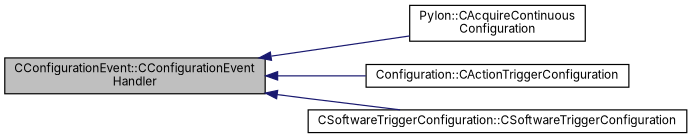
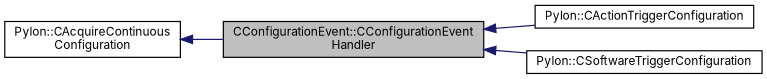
  digraph {
    fontname=Inter
    rankdir=LR
    node [color=black fillcolor=white fontname=Inter fontsize=10 shape=record style=filled]
    edge [color=midnightblue dir=back fontname=Inter fontsize=10 labelfontname=Helvetica labelfontsize=10 style=solid]
    n1 [fillcolor=grey75 fontcolor=black height=0.2 label="CConfigurationEvent::CConfigurationEvent\lHandler" width=0.4]
    n2 [height=0.2 label="Pylon::CAcquireContinuous\lConfiguration" width=0.4]
-   n3 [height=0.2 label="Configuration::CActionTriggerConfiguration" width=0.4]
-   n4 [height=0.2 label="CSoftwareTriggerConfiguration::CSoftwareTriggerConfiguration" width=0.4]
-   n1 -> n2
+   n3 [height=0.2 label="Pylon::CActionTriggerConfiguration" width=0.4]
+   n4 [height=0.2 label="Pylon::CSoftwareTriggerConfiguration" width=0.4]
+   n2 -> n1
    n1 -> n3
    n1 -> n4
  }
